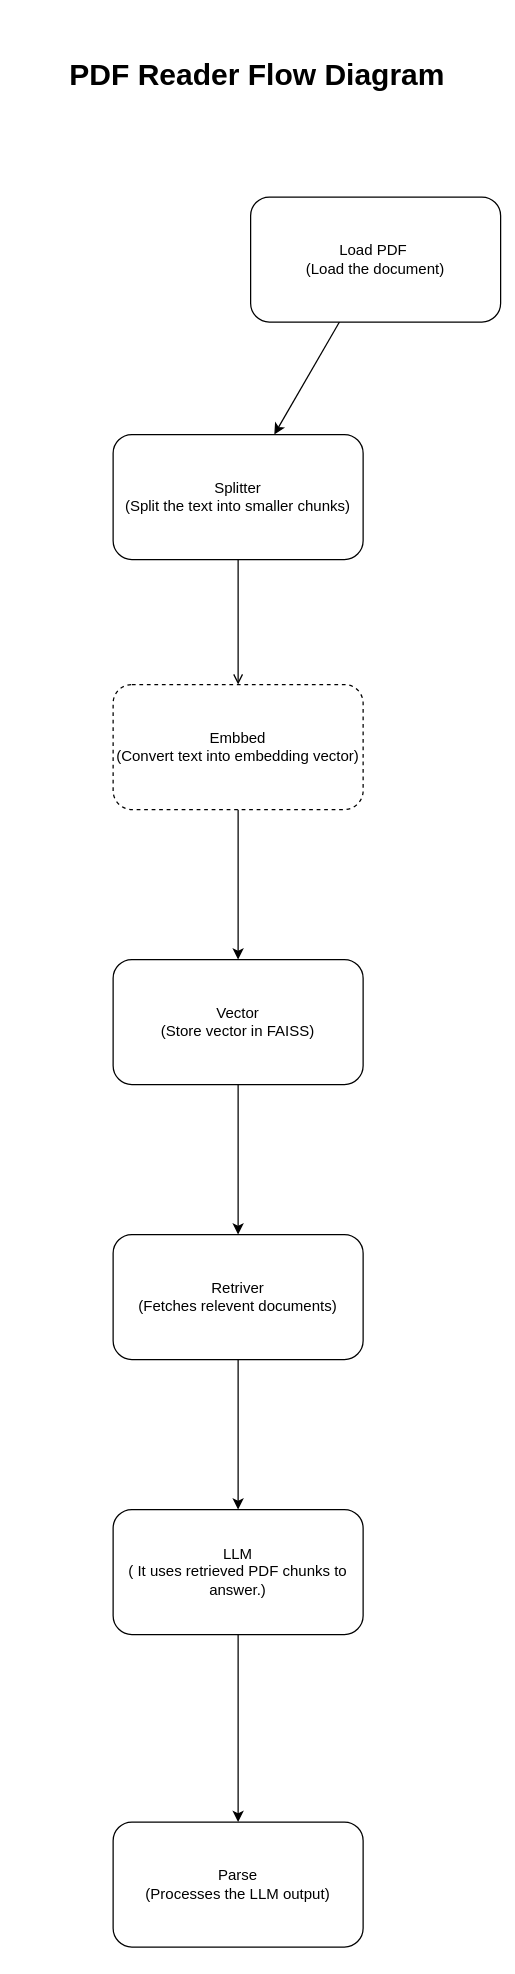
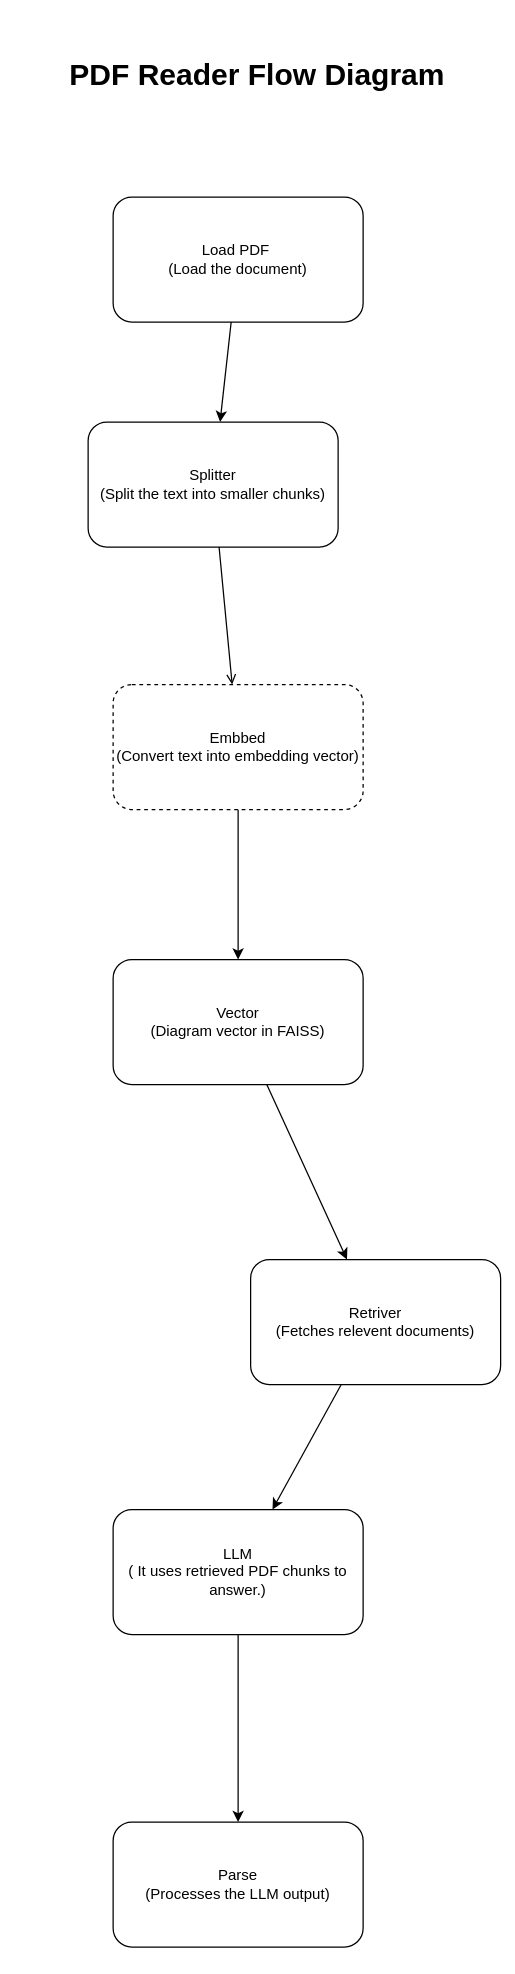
  <mxCell id="0" />
  <mxCell id="1" parent="0" />
  <mxCell id="2" value="" style="edgeStyle=none;html=1;" edge="1" parent="1" source="3" target="5"><mxGeometry relative="1" as="geometry" /></mxCell>
- <mxCell id="3" value="Load PDF&amp;nbsp;&lt;div&gt;(Load the document)&lt;/div&gt;" style="rounded=1;whiteSpace=wrap;html=1;" vertex="1" parent="1"><mxGeometry x="200" y="157" width="200" height="100" as="geometry" /></mxCell>
+ <mxCell id="3" value="Load PDF&amp;nbsp;&lt;div&gt;(Load the document)&lt;/div&gt;" style="rounded=1;whiteSpace=wrap;html=1;" vertex="1" parent="1"><mxGeometry x="90" y="157" width="200" height="100" as="geometry" /></mxCell>
  <mxCell id="4" value="" style="edgeStyle=none;html=1;endArrow=open;" edge="1" parent="1" source="5" target="7"><mxGeometry relative="1" as="geometry" /></mxCell>
- <mxCell id="5" value="Splitter&lt;br&gt;&lt;div&gt;(Split the text into smaller chunks)&lt;/div&gt;" style="rounded=1;whiteSpace=wrap;html=1;" vertex="1" parent="1"><mxGeometry x="90" y="347" width="200" height="100" as="geometry" /></mxCell>
+ <mxCell id="5" value="Splitter&lt;br&gt;&lt;div&gt;(Split the text into smaller chunks)&lt;/div&gt;" style="rounded=1;whiteSpace=wrap;html=1;" vertex="1" parent="1"><mxGeometry x="70" y="337" width="200" height="100" as="geometry" /></mxCell>
  <mxCell id="6" value="" style="edgeStyle=none;html=1;" edge="1" parent="1" source="7" target="9"><mxGeometry relative="1" as="geometry" /></mxCell>
  <mxCell id="7" value="Embbed&lt;br&gt;&lt;div&gt;(Convert text into embedding vector)&lt;/div&gt;" style="rounded=1;whiteSpace=wrap;html=1;dashed=1;" vertex="1" parent="1"><mxGeometry x="90" y="547" width="200" height="100" as="geometry" /></mxCell>
  <mxCell id="8" value="" style="edgeStyle=none;html=1;" edge="1" parent="1" source="9" target="11"><mxGeometry relative="1" as="geometry" /></mxCell>
- <mxCell id="9" value="Vector&lt;br&gt;&lt;div&gt;(Store vector in FAISS)&lt;/div&gt;" style="rounded=1;whiteSpace=wrap;html=1;" vertex="1" parent="1"><mxGeometry x="90" y="767" width="200" height="100" as="geometry" /></mxCell>
+ <mxCell id="9" value="Vector&lt;br&gt;&lt;div&gt;(Diagram vector in FAISS)&lt;/div&gt;" style="rounded=1;whiteSpace=wrap;html=1;" vertex="1" parent="1"><mxGeometry x="90" y="767" width="200" height="100" as="geometry" /></mxCell>
  <mxCell id="10" value="" style="edgeStyle=none;html=1;" edge="1" parent="1" source="11" target="13"><mxGeometry relative="1" as="geometry" /></mxCell>
- <mxCell id="11" value="Retriver&lt;br&gt;&lt;div&gt;(Fetches relevent documents)&lt;/div&gt;" style="rounded=1;whiteSpace=wrap;html=1;" vertex="1" parent="1"><mxGeometry x="90" y="987" width="200" height="100" as="geometry" /></mxCell>
+ <mxCell id="11" value="Retriver&lt;br&gt;&lt;div&gt;(Fetches relevent documents)&lt;/div&gt;" style="rounded=1;whiteSpace=wrap;html=1;" vertex="1" parent="1"><mxGeometry x="200" y="1007" width="200" height="100" as="geometry" /></mxCell>
  <mxCell id="12" value="" style="edgeStyle=none;html=1;" edge="1" parent="1" source="13" target="14"><mxGeometry relative="1" as="geometry" /></mxCell>
  <mxCell id="13" value="LLM&lt;br&gt;&lt;div&gt;( It uses retrieved PDF chunks to answer.)&lt;/div&gt;" style="rounded=1;whiteSpace=wrap;html=1;" vertex="1" parent="1"><mxGeometry x="90" y="1207" width="200" height="100" as="geometry" /></mxCell>
  <mxCell id="14" value="Parse&lt;br&gt;&lt;div&gt;(Processes the LLM output)&lt;/div&gt;" style="rounded=1;whiteSpace=wrap;html=1;" vertex="1" parent="1"><mxGeometry x="90" y="1457" width="200" height="100" as="geometry" /></mxCell>
  <mxCell id="15" value="&lt;h1&gt;&lt;b&gt;PDF Reader Flow Diagram&lt;/b&gt;&lt;/h1&gt;" style="text;html=1;align=center;verticalAlign=middle;resizable=0;points=[];autosize=1;strokeColor=none;fillColor=none;rounded=1;" vertex="1" parent="1"><mxGeometry x="20" y="20" width="370" height="80" as="geometry" /></mxCell>
